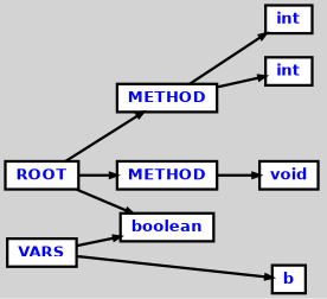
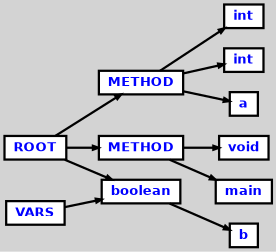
  digraph {
    bgcolor=lightgrey
    ordering=out
    rankdir=LR
    ranksep=.4
    node [color=black fillcolor=white fixedsize=false fontcolor=blue fontname="Helvetica-bold" fontsize=12 shape=box style="filled, solid, bold"]
    edge [arrowsize=.5 color=black style=bold]
    n1 [height=.25 label=ROOT width=.25]
    n2 [height=.25 label=METHOD width=.25]
    n3 [height=.25 label=METHOD width=.25]
    n4 [height=.25 label=boolean width=.25]
    n5 [height=.25 label=VARS width=.25]
    n6 [height=.25 label=b width=.25]
    n7 [height=.25 label=int width=.25]
    n8 [height=.25 label=int width=.25]
+   n9 [height=.25 label=a width=.25]
    n10 [height=.25 label=void width=.25]
+   n11 [height=.25 label=main width=.25]
    n1 -> n2
    n1 -> n3
    n1 -> n4
    n2 -> n7
    n2 -> n8
+   n2 -> n9
    n3 -> n10
+   n3 -> n11
    n5 -> n4
-   n5 -> n6
+   n4 -> n6
  }
